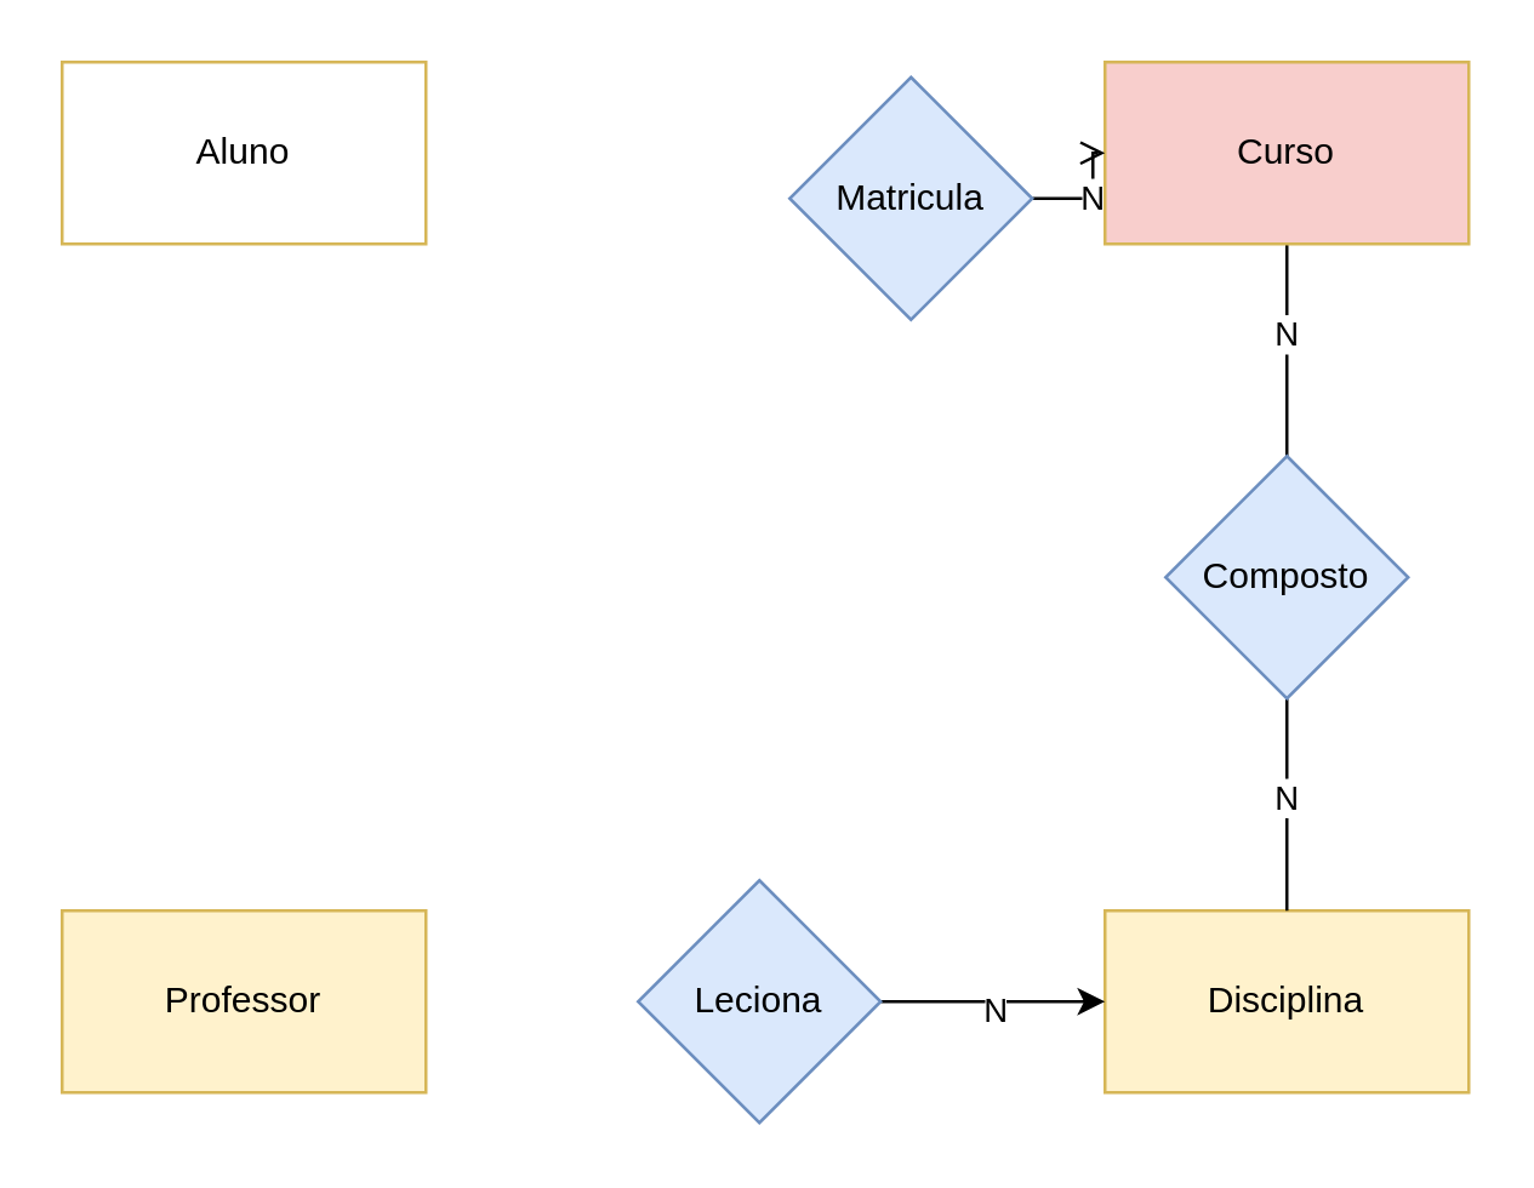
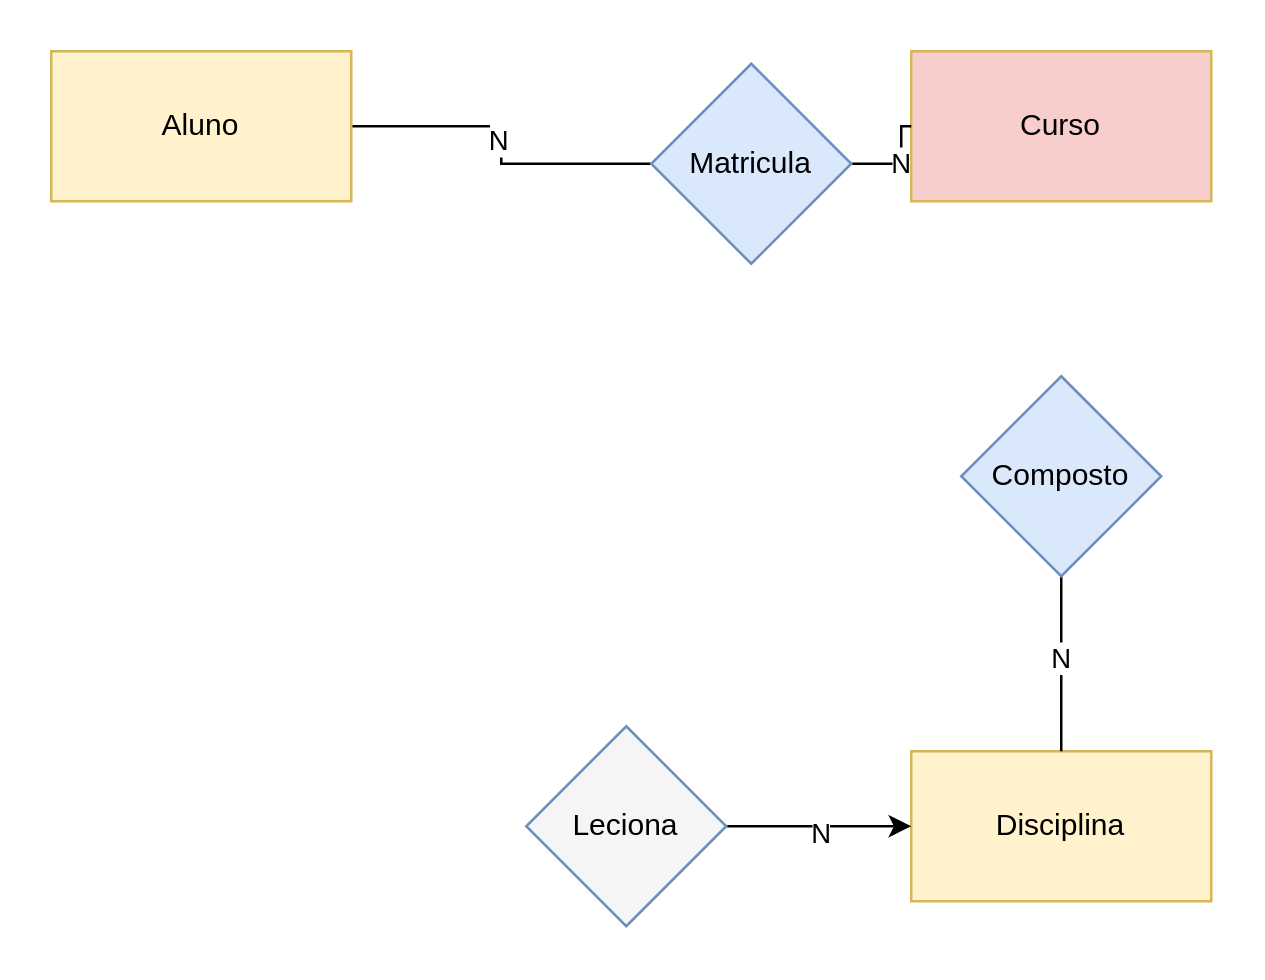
  <mxCell id="0" />
  <mxCell id="1" parent="0" />
- <mxCell id="2" value="" style="edgeStyle=orthogonalEdgeStyle;rounded=0;orthogonalLoop=1;jettySize=auto;html=1;endArrow=none;endFill=0;" parent="1" source="4" target="15" edge="1"><mxGeometry relative="1" as="geometry" /></mxCell>
- <mxCell id="3" value="N" style="edgeLabel;html=1;align=center;verticalAlign=middle;resizable=0;points=[];" parent="2" vertex="1" connectable="0"><mxGeometry x="-0.175" y="-1" relative="1" as="geometry"><mxPoint as="offset" /></mxGeometry></mxCell>
  <mxCell id="4" value="Curso" style="rounded=0;whiteSpace=wrap;html=1;fillColor=#f8cecc;strokeColor=#d6b656;fontColor=#000000;" parent="1" vertex="1"><mxGeometry x="364" y="20" width="120" height="60" as="geometry" /></mxCell>
- <mxCell id="7" value="Aluno" style="rounded=0;whiteSpace=wrap;html=1;fillColor=#ffffff;strokeColor=#d6b656;fontColor=#000000;" parent="1" vertex="1"><mxGeometry x="20" y="20" width="120" height="60" as="geometry" /></mxCell>
+ <mxCell id="5" value="" style="edgeStyle=orthogonalEdgeStyle;rounded=0;orthogonalLoop=1;jettySize=auto;html=1;endArrow=none;endFill=0;" parent="1" source="7" target="12" edge="1"><mxGeometry relative="1" as="geometry" /></mxCell>
+ <mxCell id="6" value="N" style="edgeLabel;html=1;align=center;verticalAlign=middle;resizable=0;points=[];" parent="5" vertex="1" connectable="0"><mxGeometry x="-0.041" y="-2" relative="1" as="geometry"><mxPoint as="offset" /></mxGeometry></mxCell>
+ <mxCell id="7" value="Aluno" style="rounded=0;whiteSpace=wrap;html=1;fillColor=#fff2cc;strokeColor=#d6b656;fontColor=#000000;" parent="1" vertex="1"><mxGeometry x="20" y="20" width="120" height="60" as="geometry" /></mxCell>
  <mxCell id="8" value="Disciplina" style="rounded=0;whiteSpace=wrap;html=1;fillColor=#fff2cc;strokeColor=#d6b656;fontColor=#000000;" parent="1" vertex="1"><mxGeometry x="364" y="300" width="120" height="60" as="geometry" /></mxCell>
- <mxCell id="9" value="Professor" style="rounded=0;whiteSpace=wrap;html=1;fillColor=#fff2cc;strokeColor=#d6b656;fontColor=#000000;" parent="1" vertex="1"><mxGeometry x="20" y="300" width="120" height="60" as="geometry" /></mxCell>
- <mxCell id="10" style="edgeStyle=orthogonalEdgeStyle;rounded=0;orthogonalLoop=1;jettySize=auto;html=1;entryX=0;entryY=0.5;entryDx=0;entryDy=0;endArrow=open;endFill=0;" parent="1" source="12" target="4" edge="1"><mxGeometry relative="1" as="geometry" /></mxCell>
+ <mxCell id="10" style="edgeStyle=orthogonalEdgeStyle;rounded=0;orthogonalLoop=1;jettySize=auto;html=1;entryX=0;entryY=0.5;entryDx=0;entryDy=0;endArrow=none;endFill=0;" parent="1" source="12" target="4" edge="1"><mxGeometry relative="1" as="geometry" /></mxCell>
  <mxCell id="11" value="N" style="edgeLabel;html=1;align=center;verticalAlign=middle;resizable=0;points=[];" parent="10" vertex="1" connectable="0"><mxGeometry x="-0.023" y="1" relative="1" as="geometry"><mxPoint as="offset" /></mxGeometry></mxCell>
  <mxCell id="12" value="Matricula" style="rhombus;whiteSpace=wrap;html=1;rounded=0;fillColor=#dae8fc;strokeColor=#6c8ebf;fontColor=#000000;" parent="1" vertex="1"><mxGeometry x="260" y="25" width="80" height="80" as="geometry" /></mxCell>
  <mxCell id="13" style="edgeStyle=orthogonalEdgeStyle;rounded=0;orthogonalLoop=1;jettySize=auto;html=1;entryX=0.5;entryY=0;entryDx=0;entryDy=0;endArrow=none;endFill=0;" parent="1" source="15" target="8" edge="1"><mxGeometry relative="1" as="geometry" /></mxCell>
  <mxCell id="14" value="N" style="edgeLabel;html=1;align=center;verticalAlign=middle;resizable=0;points=[];" parent="13" vertex="1" connectable="0"><mxGeometry x="-0.086" y="-1" relative="1" as="geometry"><mxPoint as="offset" /></mxGeometry></mxCell>
  <mxCell id="15" value="Composto" style="rhombus;whiteSpace=wrap;html=1;rounded=0;fillColor=#dae8fc;strokeColor=#6c8ebf;fontColor=#000000;" parent="1" vertex="1"><mxGeometry x="384" y="150" width="80" height="80" as="geometry" /></mxCell>
  <mxCell id="16" style="edgeStyle=orthogonalEdgeStyle;rounded=0;orthogonalLoop=1;jettySize=auto;html=1;entryX=0;entryY=0.5;entryDx=0;entryDy=0;" parent="1" source="18" target="8" edge="1"><mxGeometry relative="1" as="geometry" /></mxCell>
  <mxCell id="17" value="N" style="edgeLabel;html=1;align=center;verticalAlign=middle;resizable=0;points=[];" parent="16" vertex="1" connectable="0"><mxGeometry x="-0.008" y="-2" relative="1" as="geometry"><mxPoint as="offset" /></mxGeometry></mxCell>
- <mxCell id="18" value="Leciona" style="rhombus;whiteSpace=wrap;html=1;rounded=0;fillColor=#dae8fc;strokeColor=#6c8ebf;fontColor=#000000;" parent="1" vertex="1"><mxGeometry x="210" y="290" width="80" height="80" as="geometry" /></mxCell>
+ <mxCell id="18" value="Leciona" style="rhombus;whiteSpace=wrap;html=1;rounded=0;fillColor=#f5f5f5;strokeColor=#6c8ebf;fontColor=#000000;" parent="1" vertex="1"><mxGeometry x="210" y="290" width="80" height="80" as="geometry" /></mxCell>
